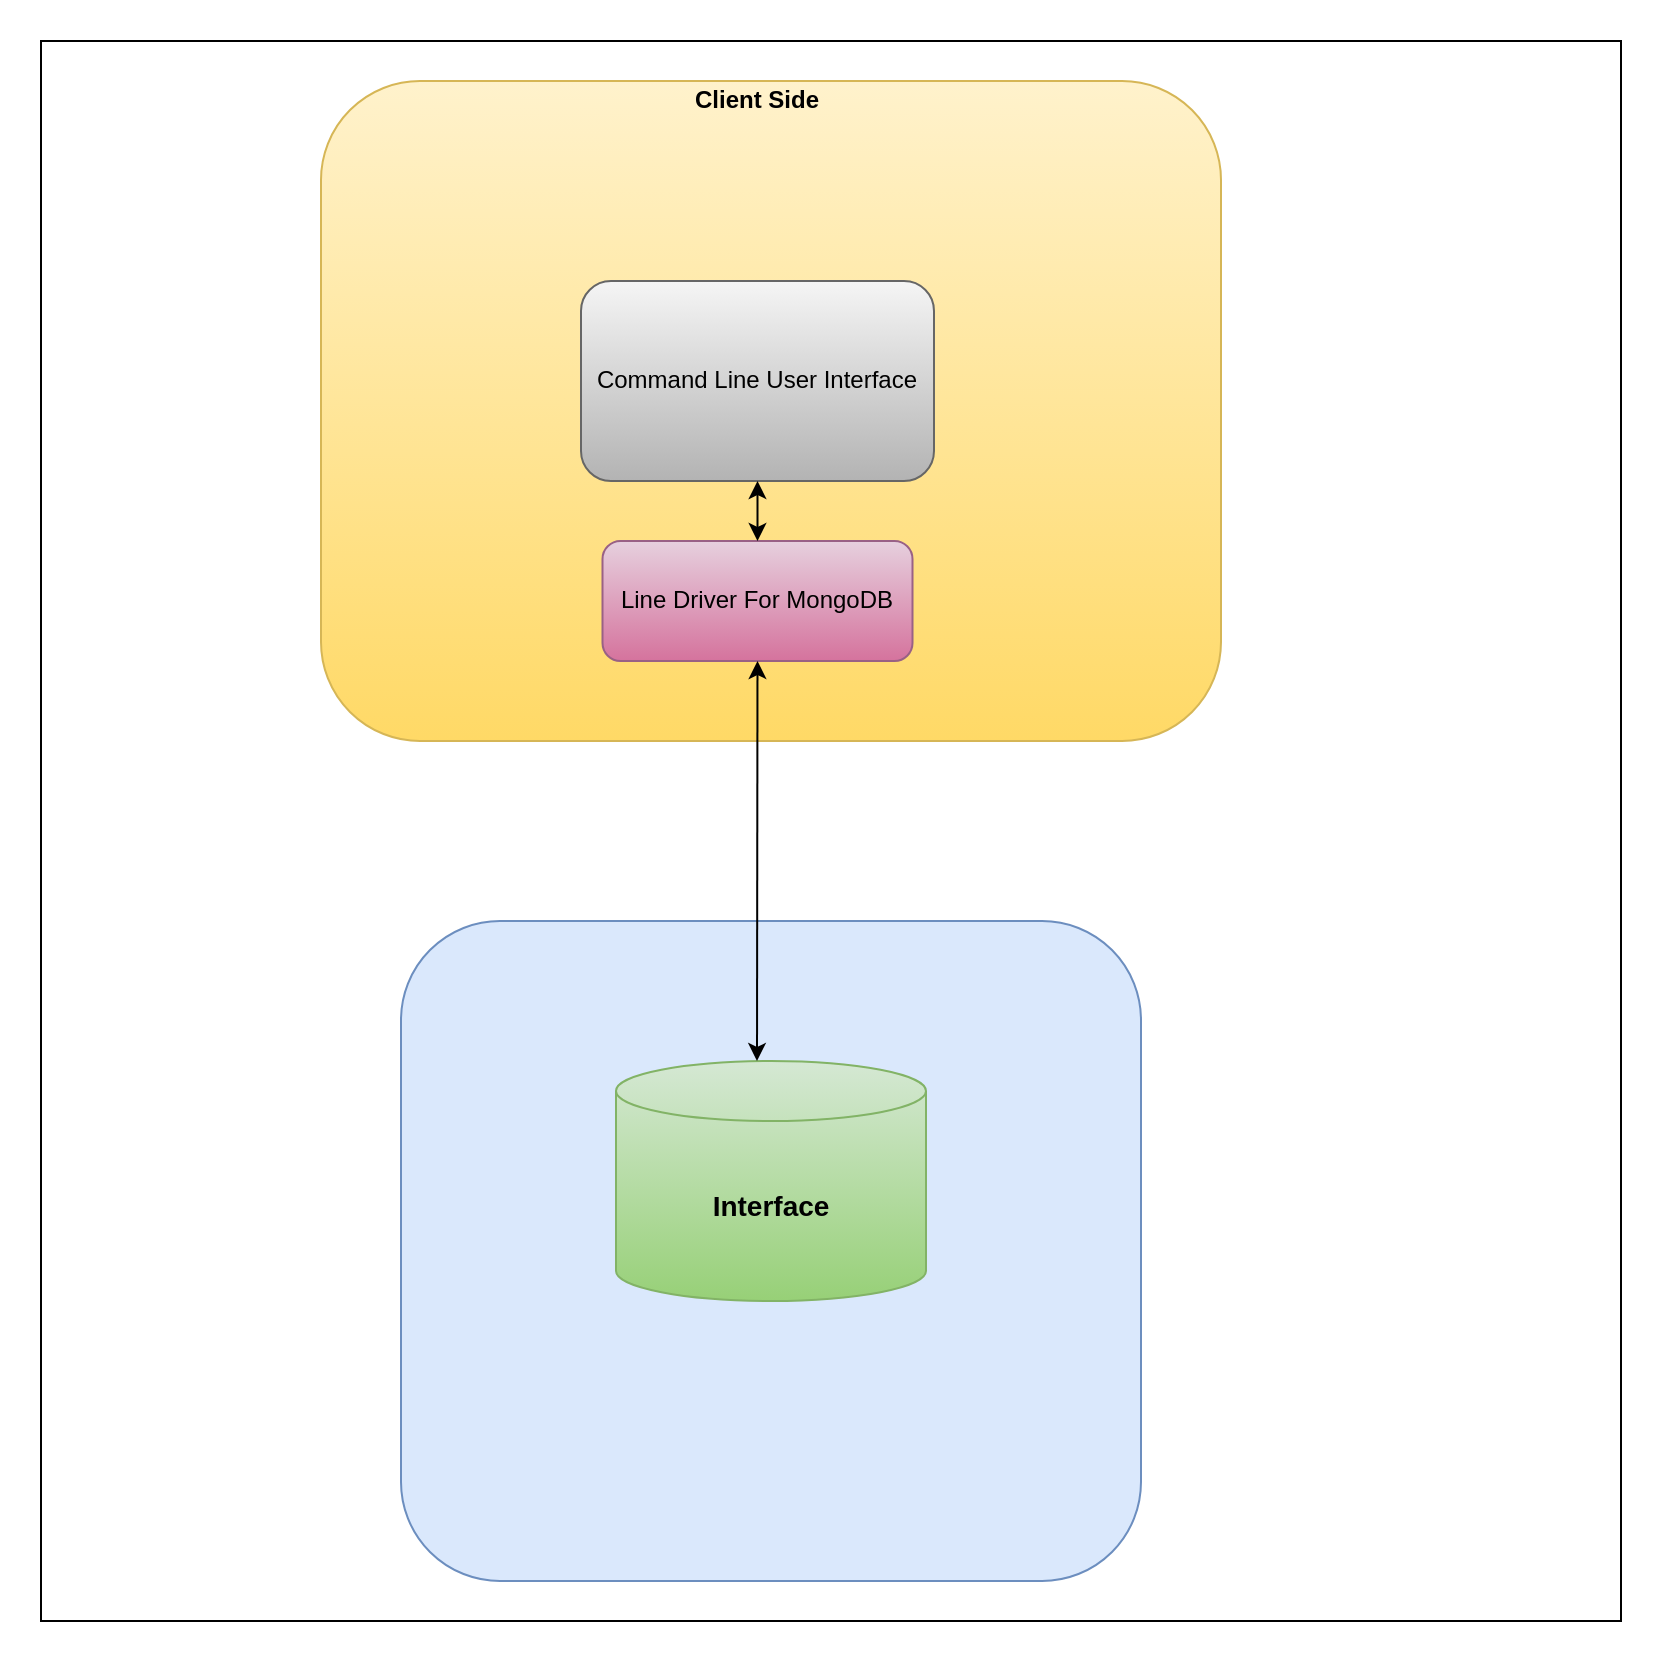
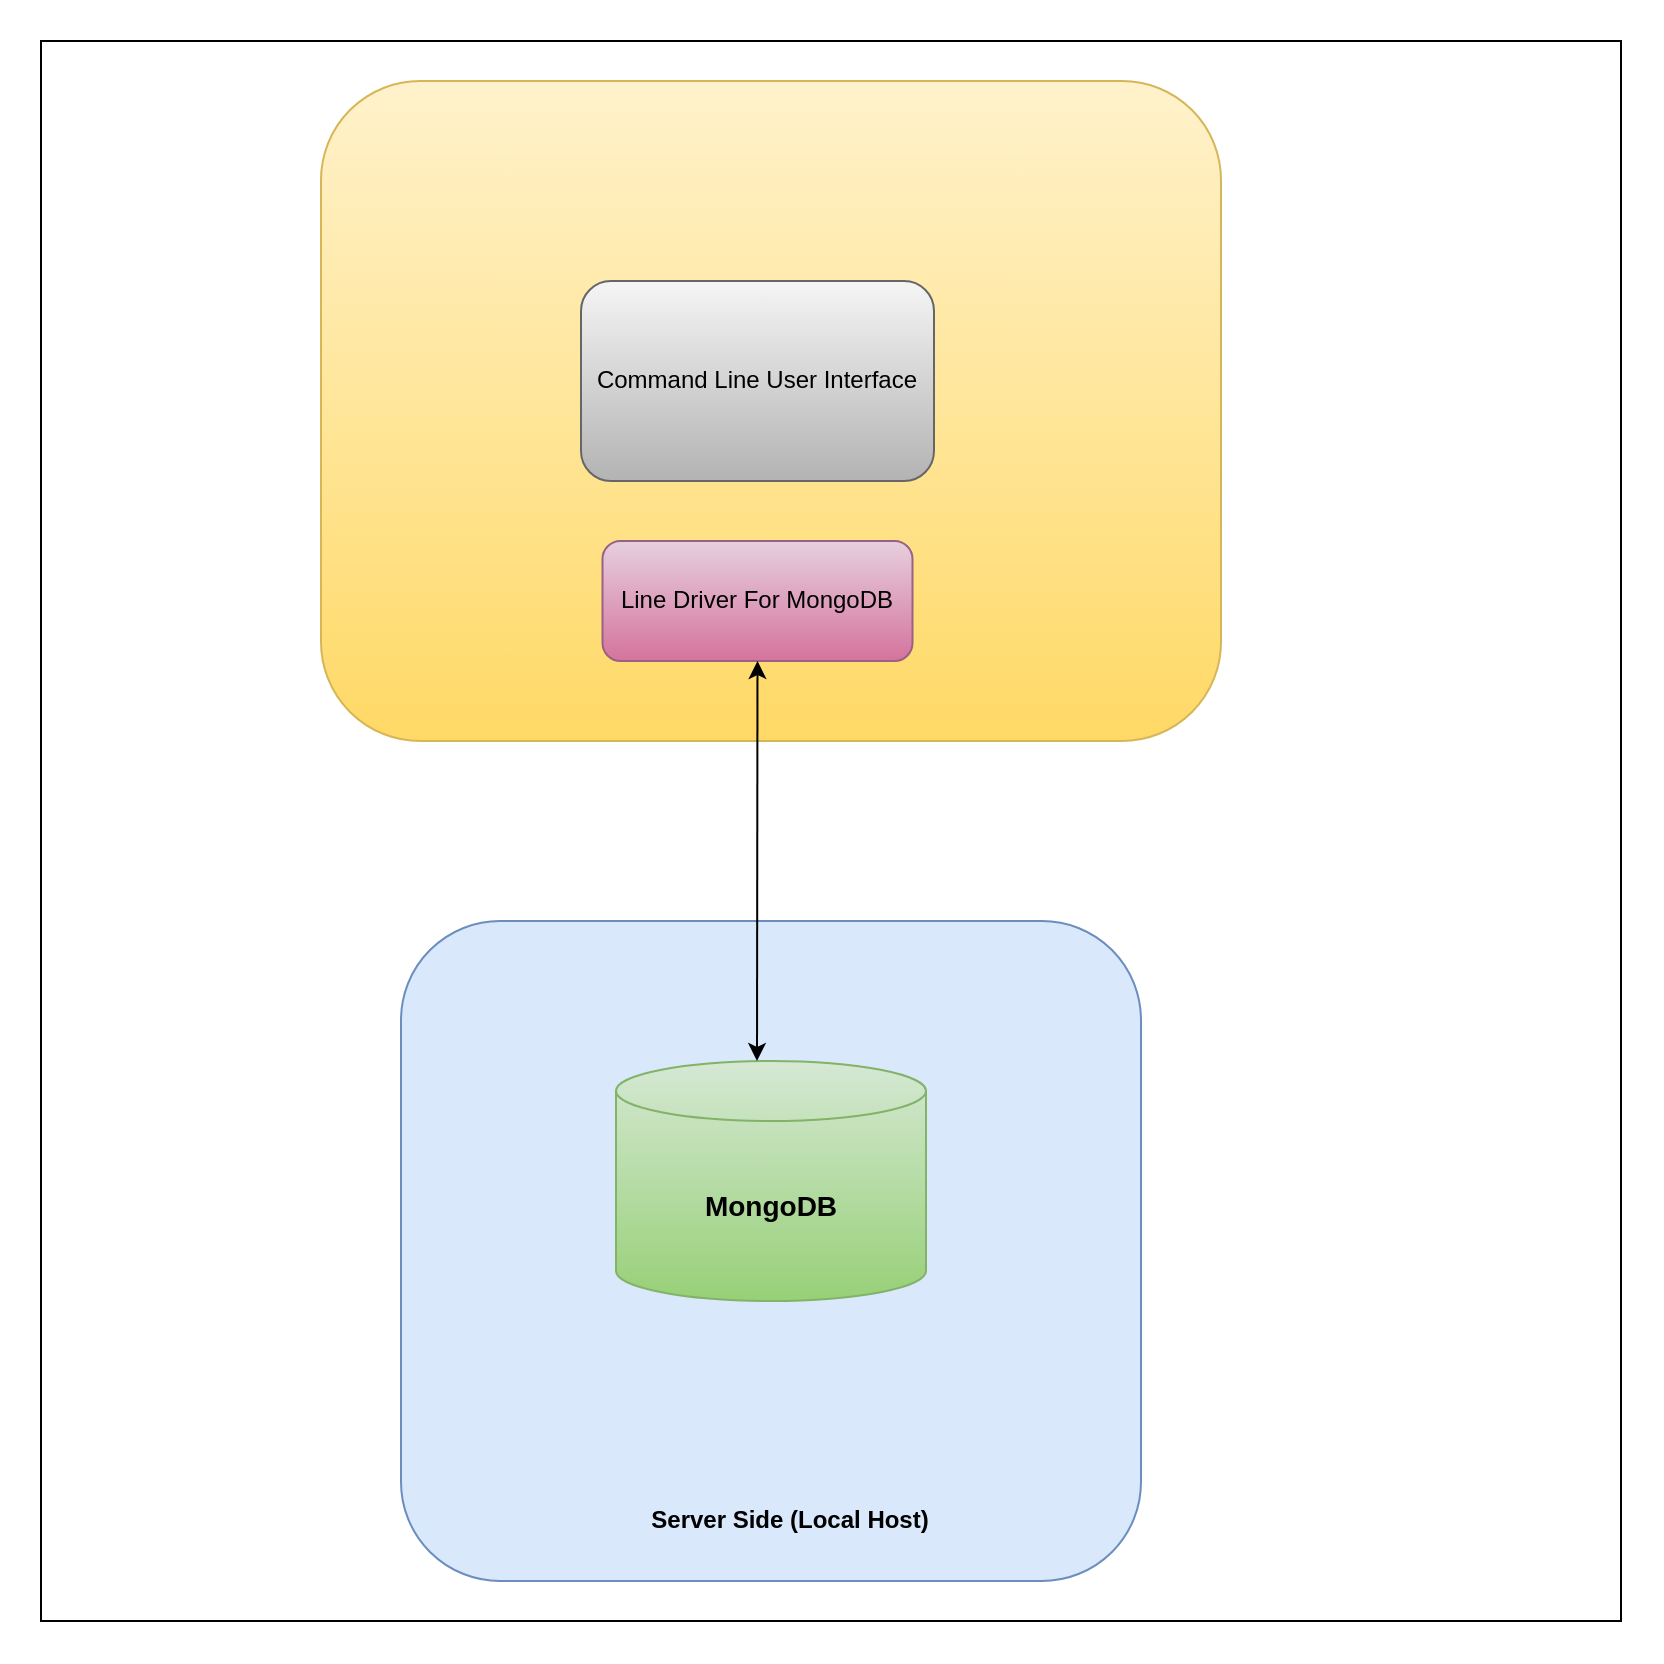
  <mxCell id="0" />
  <mxCell id="1" parent="0" />
  <mxCell id="2" value="" style="whiteSpace=wrap;html=1;aspect=fixed;" vertex="1" parent="1"><mxGeometry x="20" y="20" width="790" height="790" as="geometry" /></mxCell>
  <mxCell id="3" value="" style="rounded=1;whiteSpace=wrap;html=1;fillColor=#fff2cc;strokeColor=#d6b656;gradientColor=#ffd966;" vertex="1" parent="1"><mxGeometry x="160" y="40" width="450" height="330" as="geometry" /></mxCell>
  <mxCell id="4" value="Command Line User Interface" style="rounded=1;whiteSpace=wrap;html=1;fillColor=#f5f5f5;strokeColor=#666666;gradientColor=#b3b3b3;" vertex="1" parent="1"><mxGeometry x="290" y="140" width="176.5" height="100" as="geometry" /></mxCell>
- <mxCell id="5" value="&lt;b&gt;Client Side&lt;/b&gt;" style="text;html=1;strokeColor=none;fillColor=none;align=center;verticalAlign=middle;whiteSpace=wrap;rounded=0;" vertex="1" parent="1"><mxGeometry x="345.75" y="40" width="65" height="20" as="geometry" /></mxCell>
  <mxCell id="6" value="Line Driver For MongoDB" style="rounded=1;whiteSpace=wrap;html=1;fillColor=#e6d0de;strokeColor=#996185;gradientColor=#d5739d;" vertex="1" parent="1"><mxGeometry x="300.75" y="270" width="155" height="60" as="geometry" /></mxCell>
- <mxCell id="7" value="" style="endArrow=classic;startArrow=classic;html=1;entryX=0.5;entryY=1;entryDx=0;entryDy=0;exitX=0.5;exitY=0;exitDx=0;exitDy=0;" edge="1" parent="1" source="6" target="4"><mxGeometry width="50" height="50" relative="1" as="geometry"><mxPoint x="280" y="240" as="sourcePoint" /><mxPoint x="330" y="190" as="targetPoint" /></mxGeometry></mxCell>
  <mxCell id="8" value="" style="rounded=1;whiteSpace=wrap;html=1;fillColor=#dae8fc;strokeColor=#6c8ebf;" vertex="1" parent="1"><mxGeometry x="200" y="460" width="370" height="330" as="geometry" /></mxCell>
- <mxCell id="10" value="&lt;b&gt;&lt;font style=&quot;font-size: 14px&quot;&gt;Interface&lt;/font&gt;&lt;/b&gt;" style="shape=cylinder3;whiteSpace=wrap;html=1;boundedLbl=1;backgroundOutline=1;size=15;fillColor=#d5e8d4;strokeColor=#82b366;gradientColor=#97d077;" vertex="1" parent="1"><mxGeometry x="307.5" y="530" width="155" height="120" as="geometry" /></mxCell>
+ <mxCell id="9" value="&lt;b&gt;Server Side (Local Host)&lt;/b&gt;" style="text;html=1;strokeColor=none;fillColor=none;align=center;verticalAlign=middle;whiteSpace=wrap;rounded=0;" vertex="1" parent="1"><mxGeometry x="321.25" y="750" width="147.5" height="20" as="geometry" /></mxCell>
+ <mxCell id="10" value="&lt;b&gt;&lt;font style=&quot;font-size: 14px&quot;&gt;MongoDB&lt;/font&gt;&lt;/b&gt;" style="shape=cylinder3;whiteSpace=wrap;html=1;boundedLbl=1;backgroundOutline=1;size=15;fillColor=#d5e8d4;strokeColor=#82b366;gradientColor=#97d077;" vertex="1" parent="1"><mxGeometry x="307.5" y="530" width="155" height="120" as="geometry" /></mxCell>
  <mxCell id="11" value="" style="endArrow=classic;startArrow=classic;html=1;entryX=0.5;entryY=1;entryDx=0;entryDy=0;" edge="1" parent="1" target="6"><mxGeometry width="50" height="50" relative="1" as="geometry"><mxPoint x="378" y="530" as="sourcePoint" /><mxPoint x="320" y="430" as="targetPoint" /></mxGeometry></mxCell>
